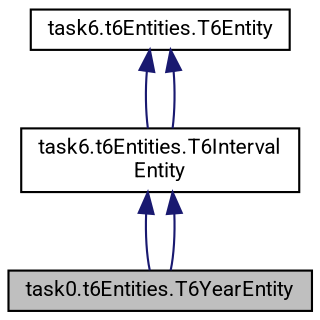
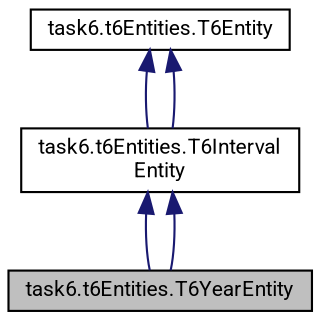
  digraph {
    fontname=Roboto
    node [color=black fillcolor=white fontname=Roboto fontsize=10 shape=record style=filled]
    edge [color=midnightblue dir=back fontname=Roboto fontsize=10 labelfontname=Helvetica labelfontsize=10 style=solid]
-   n1 [fillcolor=grey75 fontcolor=black height=0.2 label="task0.t6Entities.T6YearEntity" width=0.4]
+   n1 [fillcolor=grey75 fontcolor=black height=0.2 label="task6.t6Entities.T6YearEntity" width=0.4]
    n2 [height=0.2 label="task6.t6Entities.T6Interval\lEntity" width=0.4]
    n3 [height=0.2 label="task6.t6Entities.T6Entity" width=0.4]
    n2 -> n1
    n2 -> n1
    n3 -> n2
    n3 -> n2
  }
